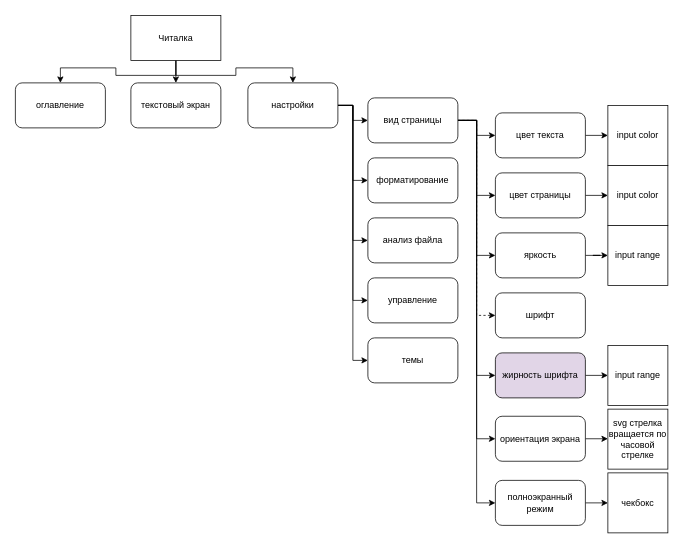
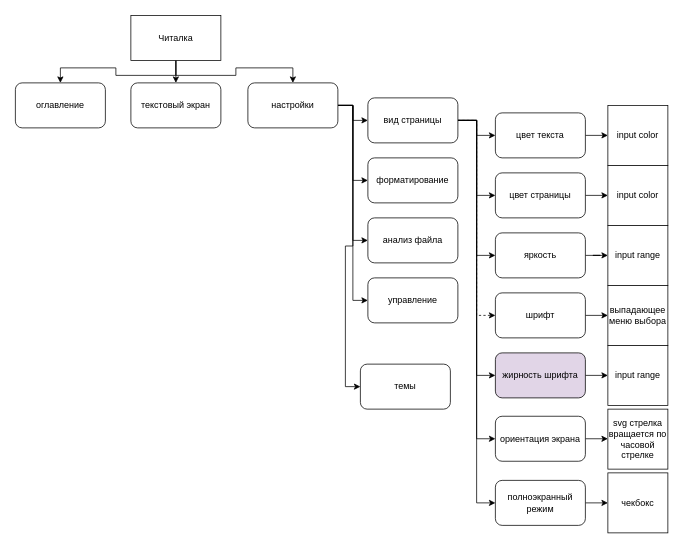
  <mxCell id="0" />
  <mxCell id="1" parent="0" />
  <mxCell id="2" style="edgeStyle=orthogonalEdgeStyle;rounded=0;orthogonalLoop=1;jettySize=auto;html=1;exitX=0.5;exitY=1;exitDx=0;exitDy=0;entryX=0.5;entryY=0;entryDx=0;entryDy=0;" parent="1" source="5" target="6" edge="1"><mxGeometry relative="1" as="geometry" /></mxCell>
  <mxCell id="3" style="edgeStyle=orthogonalEdgeStyle;rounded=0;orthogonalLoop=1;jettySize=auto;html=1;exitX=0.5;exitY=1;exitDx=0;exitDy=0;entryX=0.5;entryY=0;entryDx=0;entryDy=0;" parent="1" source="5" target="7" edge="1"><mxGeometry relative="1" as="geometry" /></mxCell>
  <mxCell id="4" style="edgeStyle=orthogonalEdgeStyle;rounded=0;orthogonalLoop=1;jettySize=auto;html=1;exitX=0.5;exitY=1;exitDx=0;exitDy=0;" parent="1" source="5" target="13" edge="1"><mxGeometry relative="1" as="geometry" /></mxCell>
  <mxCell id="5" value="Читалка" style="rounded=0;whiteSpace=wrap;html=1;" parent="1" vertex="1"><mxGeometry x="174" y="20" width="120" height="60" as="geometry" /></mxCell>
  <mxCell id="6" value="текстовый экран" style="rounded=1;whiteSpace=wrap;html=1;" parent="1" vertex="1"><mxGeometry x="174" y="110" width="120" height="60" as="geometry" /></mxCell>
  <mxCell id="7" value="оглавление" style="rounded=1;whiteSpace=wrap;html=1;" parent="1" vertex="1"><mxGeometry x="20" y="110" width="120" height="60" as="geometry" /></mxCell>
  <mxCell id="8" style="edgeStyle=orthogonalEdgeStyle;rounded=0;orthogonalLoop=1;jettySize=auto;html=1;exitX=1;exitY=0.5;exitDx=0;exitDy=0;entryX=0;entryY=0.5;entryDx=0;entryDy=0;" parent="1" source="13" target="21" edge="1"><mxGeometry relative="1" as="geometry" /></mxCell>
  <mxCell id="9" style="edgeStyle=orthogonalEdgeStyle;rounded=0;orthogonalLoop=1;jettySize=auto;html=1;exitX=1;exitY=0.5;exitDx=0;exitDy=0;entryX=0;entryY=0.5;entryDx=0;entryDy=0;" parent="1" source="13" target="22" edge="1"><mxGeometry relative="1" as="geometry" /></mxCell>
  <mxCell id="10" style="edgeStyle=orthogonalEdgeStyle;rounded=0;orthogonalLoop=1;jettySize=auto;html=1;exitX=1;exitY=0.5;exitDx=0;exitDy=0;entryX=0;entryY=0.5;entryDx=0;entryDy=0;" parent="1" source="13" target="23" edge="1"><mxGeometry relative="1" as="geometry" /></mxCell>
  <mxCell id="11" style="edgeStyle=orthogonalEdgeStyle;rounded=0;orthogonalLoop=1;jettySize=auto;html=1;exitX=1;exitY=0.5;exitDx=0;exitDy=0;entryX=0;entryY=0.5;entryDx=0;entryDy=0;" parent="1" source="13" target="24" edge="1"><mxGeometry relative="1" as="geometry"><mxPoint x="470" y="360" as="targetPoint" /></mxGeometry></mxCell>
  <mxCell id="12" style="edgeStyle=orthogonalEdgeStyle;rounded=0;orthogonalLoop=1;jettySize=auto;html=1;exitX=1;exitY=0.5;exitDx=0;exitDy=0;entryX=0;entryY=0.5;entryDx=0;entryDy=0;" parent="1" source="13" target="25" edge="1"><mxGeometry relative="1" as="geometry" /></mxCell>
  <mxCell id="13" value="настройки" style="rounded=1;whiteSpace=wrap;html=1;" parent="1" vertex="1"><mxGeometry x="330" y="110" width="120" height="60" as="geometry" /></mxCell>
  <mxCell id="14" style="edgeStyle=orthogonalEdgeStyle;rounded=0;orthogonalLoop=1;jettySize=auto;html=1;exitX=1;exitY=0.5;exitDx=0;exitDy=0;entryX=0;entryY=0.5;entryDx=0;entryDy=0;" edge="1" parent="1" source="21" target="27"><mxGeometry relative="1" as="geometry" /></mxCell>
  <mxCell id="15" style="edgeStyle=orthogonalEdgeStyle;rounded=0;orthogonalLoop=1;jettySize=auto;html=1;exitX=1;exitY=0.5;exitDx=0;exitDy=0;entryX=0;entryY=0.5;entryDx=0;entryDy=0;" edge="1" parent="1" source="21" target="29"><mxGeometry relative="1" as="geometry" /></mxCell>
  <mxCell id="16" style="edgeStyle=orthogonalEdgeStyle;rounded=0;orthogonalLoop=1;jettySize=auto;html=1;exitX=1;exitY=0.5;exitDx=0;exitDy=0;entryX=0;entryY=0.5;entryDx=0;entryDy=0;" edge="1" parent="1" source="21" target="31"><mxGeometry relative="1" as="geometry" /></mxCell>
  <mxCell id="17" style="edgeStyle=orthogonalEdgeStyle;rounded=0;orthogonalLoop=1;jettySize=auto;html=1;exitX=1;exitY=0.5;exitDx=0;exitDy=0;entryX=0;entryY=0.5;entryDx=0;entryDy=0;dashed=1;" edge="1" parent="1" source="21" target="33"><mxGeometry relative="1" as="geometry" /></mxCell>
  <mxCell id="18" style="edgeStyle=orthogonalEdgeStyle;rounded=0;orthogonalLoop=1;jettySize=auto;html=1;exitX=1;exitY=0.5;exitDx=0;exitDy=0;entryX=0;entryY=0.5;entryDx=0;entryDy=0;" edge="1" parent="1" source="21" target="35"><mxGeometry relative="1" as="geometry" /></mxCell>
  <mxCell id="19" style="edgeStyle=orthogonalEdgeStyle;rounded=0;orthogonalLoop=1;jettySize=auto;html=1;exitX=1;exitY=0.5;exitDx=0;exitDy=0;entryX=0;entryY=0.5;entryDx=0;entryDy=0;" edge="1" parent="1" source="21" target="37"><mxGeometry relative="1" as="geometry" /></mxCell>
  <mxCell id="20" style="edgeStyle=orthogonalEdgeStyle;rounded=0;orthogonalLoop=1;jettySize=auto;html=1;exitX=1;exitY=0.5;exitDx=0;exitDy=0;entryX=0;entryY=0.5;entryDx=0;entryDy=0;" edge="1" parent="1" source="21" target="39"><mxGeometry relative="1" as="geometry" /></mxCell>
  <mxCell id="21" value="вид страницы" style="rounded=1;whiteSpace=wrap;html=1;" parent="1" vertex="1"><mxGeometry x="490" y="130" width="120" height="60" as="geometry" /></mxCell>
  <mxCell id="22" value="форматирование" style="rounded=1;whiteSpace=wrap;html=1;" parent="1" vertex="1"><mxGeometry x="490" y="210" width="120" height="60" as="geometry" /></mxCell>
  <mxCell id="23" value="анализ файла" style="rounded=1;whiteSpace=wrap;html=1;" parent="1" vertex="1"><mxGeometry x="490" y="290" width="120" height="60" as="geometry" /></mxCell>
  <mxCell id="24" value="управление" style="rounded=1;whiteSpace=wrap;html=1;" parent="1" vertex="1"><mxGeometry x="490" y="370" width="120" height="60" as="geometry" /></mxCell>
- <mxCell id="25" value="темы" style="rounded=1;whiteSpace=wrap;html=1;" parent="1" vertex="1"><mxGeometry x="490" y="450" width="120" height="60" as="geometry" /></mxCell>
+ <mxCell id="25" value="темы" style="rounded=1;whiteSpace=wrap;html=1;" parent="1" vertex="1"><mxGeometry x="480" y="485" width="120" height="60" as="geometry" /></mxCell>
  <mxCell id="26" style="edgeStyle=orthogonalEdgeStyle;rounded=0;orthogonalLoop=1;jettySize=auto;html=1;exitX=1;exitY=0.5;exitDx=0;exitDy=0;entryX=0;entryY=0.5;entryDx=0;entryDy=0;" edge="1" parent="1" source="27" target="41"><mxGeometry relative="1" as="geometry" /></mxCell>
  <mxCell id="27" value="цвет текста" style="rounded=1;whiteSpace=wrap;html=1;" vertex="1" parent="1"><mxGeometry x="660" y="150" width="120" height="60" as="geometry" /></mxCell>
  <mxCell id="28" style="edgeStyle=orthogonalEdgeStyle;rounded=0;orthogonalLoop=1;jettySize=auto;html=1;exitX=1;exitY=0.5;exitDx=0;exitDy=0;entryX=0;entryY=0.5;entryDx=0;entryDy=0;" edge="1" parent="1" source="29" target="42"><mxGeometry relative="1" as="geometry" /></mxCell>
  <mxCell id="29" value="цвет страницы" style="rounded=1;whiteSpace=wrap;html=1;" vertex="1" parent="1"><mxGeometry x="660" y="230" width="120" height="60" as="geometry" /></mxCell>
  <mxCell id="30" style="edgeStyle=orthogonalEdgeStyle;rounded=0;orthogonalLoop=1;jettySize=auto;html=1;exitX=1;exitY=0.5;exitDx=0;exitDy=0;" edge="1" parent="1" source="31" target="43"><mxGeometry relative="1" as="geometry" /></mxCell>
  <mxCell id="31" value="яркость&lt;span style=&quot;color: rgba(0, 0, 0, 0); font-family: monospace; font-size: 0px; text-align: start;&quot;&gt;%3CmxGraphModel%3E%3Croot%3E%3CmxCell%20id%3D%220%22%2F%3E%3CmxCell%20id%3D%221%22%20parent%3D%220%22%2F%3E%3CmxCell%20id%3D%222%22%20value%3D%22%22%20style%3D%22rounded%3D1%3BwhiteSpace%3Dwrap%3Bhtml%3D1%3B%22%20vertex%3D%221%22%20parent%3D%221%22%3E%3CmxGeometry%20x%3D%22580%22%20y%3D%22250%22%20width%3D%22120%22%20height%3D%2260%22%20as%3D%22geometry%22%2F%3E%3C%2FmxCell%3E%3C%2Froot%3E%3C%2FmxGraphModel%3E&lt;/span&gt;" style="rounded=1;whiteSpace=wrap;html=1;" vertex="1" parent="1"><mxGeometry x="660" y="310" width="120" height="60" as="geometry" /></mxCell>
+ <mxCell id="32" style="edgeStyle=orthogonalEdgeStyle;rounded=0;orthogonalLoop=1;jettySize=auto;html=1;exitX=1;exitY=0.5;exitDx=0;exitDy=0;entryX=0;entryY=0.5;entryDx=0;entryDy=0;" edge="1" parent="1" source="33" target="44"><mxGeometry relative="1" as="geometry" /></mxCell>
  <mxCell id="33" value="шрифт" style="rounded=1;whiteSpace=wrap;html=1;" vertex="1" parent="1"><mxGeometry x="660" y="390" width="120" height="60" as="geometry" /></mxCell>
  <mxCell id="34" style="edgeStyle=orthogonalEdgeStyle;rounded=0;orthogonalLoop=1;jettySize=auto;html=1;exitX=1;exitY=0.5;exitDx=0;exitDy=0;entryX=0;entryY=0.5;entryDx=0;entryDy=0;" edge="1" parent="1" source="35" target="45"><mxGeometry relative="1" as="geometry" /></mxCell>
  <mxCell id="35" value="жирность шрифта" style="rounded=1;whiteSpace=wrap;html=1;fillColor=#e1d5e7;" vertex="1" parent="1"><mxGeometry x="660" y="470" width="120" height="60" as="geometry" /></mxCell>
  <mxCell id="36" style="edgeStyle=orthogonalEdgeStyle;rounded=0;orthogonalLoop=1;jettySize=auto;html=1;exitX=1;exitY=0.5;exitDx=0;exitDy=0;entryX=0;entryY=0.5;entryDx=0;entryDy=0;" edge="1" parent="1" source="37" target="40"><mxGeometry relative="1" as="geometry" /></mxCell>
  <mxCell id="37" value="ориентация экрана" style="rounded=1;whiteSpace=wrap;html=1;" vertex="1" parent="1"><mxGeometry x="660" y="554.5" width="120" height="60" as="geometry" /></mxCell>
  <mxCell id="38" style="edgeStyle=orthogonalEdgeStyle;rounded=0;orthogonalLoop=1;jettySize=auto;html=1;exitX=1;exitY=0.5;exitDx=0;exitDy=0;entryX=0;entryY=0.5;entryDx=0;entryDy=0;" edge="1" parent="1" source="39" target="46"><mxGeometry relative="1" as="geometry" /></mxCell>
  <mxCell id="39" value="полноэкранный режим" style="rounded=1;whiteSpace=wrap;html=1;" vertex="1" parent="1"><mxGeometry x="660" y="640" width="120" height="60" as="geometry" /></mxCell>
  <mxCell id="40" value="svg стрелка вращается по часовой стрелке" style="whiteSpace=wrap;html=1;aspect=fixed;" vertex="1" parent="1"><mxGeometry x="810" y="545" width="80" height="80" as="geometry" /></mxCell>
  <mxCell id="41" value="input color" style="whiteSpace=wrap;html=1;aspect=fixed;" vertex="1" parent="1"><mxGeometry x="810" y="140" width="80" height="80" as="geometry" /></mxCell>
  <mxCell id="42" value="input color" style="whiteSpace=wrap;html=1;aspect=fixed;" vertex="1" parent="1"><mxGeometry x="810" y="220" width="80" height="80" as="geometry" /></mxCell>
  <mxCell id="43" value="input range" style="whiteSpace=wrap;html=1;aspect=fixed;" vertex="1" parent="1"><mxGeometry x="810" y="300" width="80" height="80" as="geometry" /></mxCell>
+ <mxCell id="44" value="выпадающее меню выбора" style="whiteSpace=wrap;html=1;aspect=fixed;" vertex="1" parent="1"><mxGeometry x="810" y="380" width="80" height="80" as="geometry" /></mxCell>
  <mxCell id="45" value="input range" style="whiteSpace=wrap;html=1;aspect=fixed;" vertex="1" parent="1"><mxGeometry x="810" y="460" width="80" height="80" as="geometry" /></mxCell>
  <mxCell id="46" value="чекбокс" style="whiteSpace=wrap;html=1;aspect=fixed;" vertex="1" parent="1"><mxGeometry x="810" y="630" width="80" height="80" as="geometry" /></mxCell>
